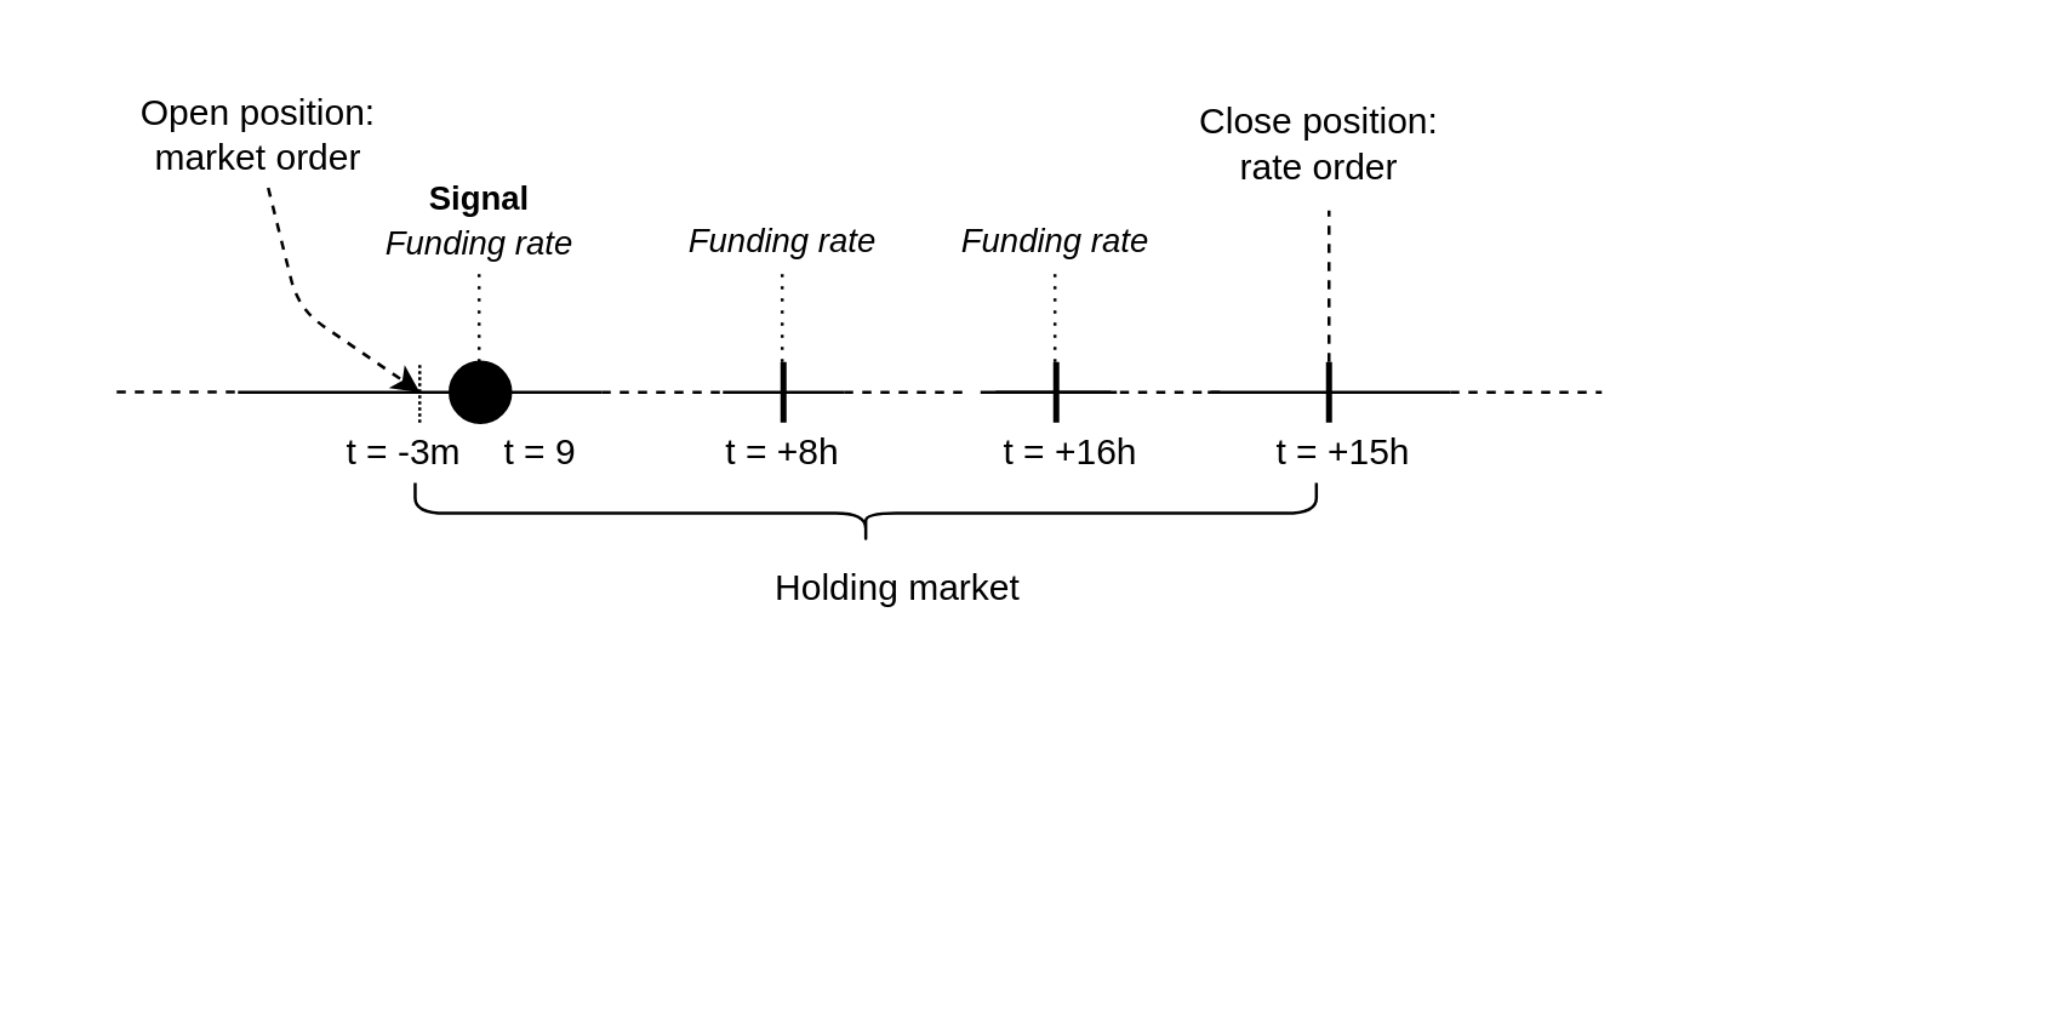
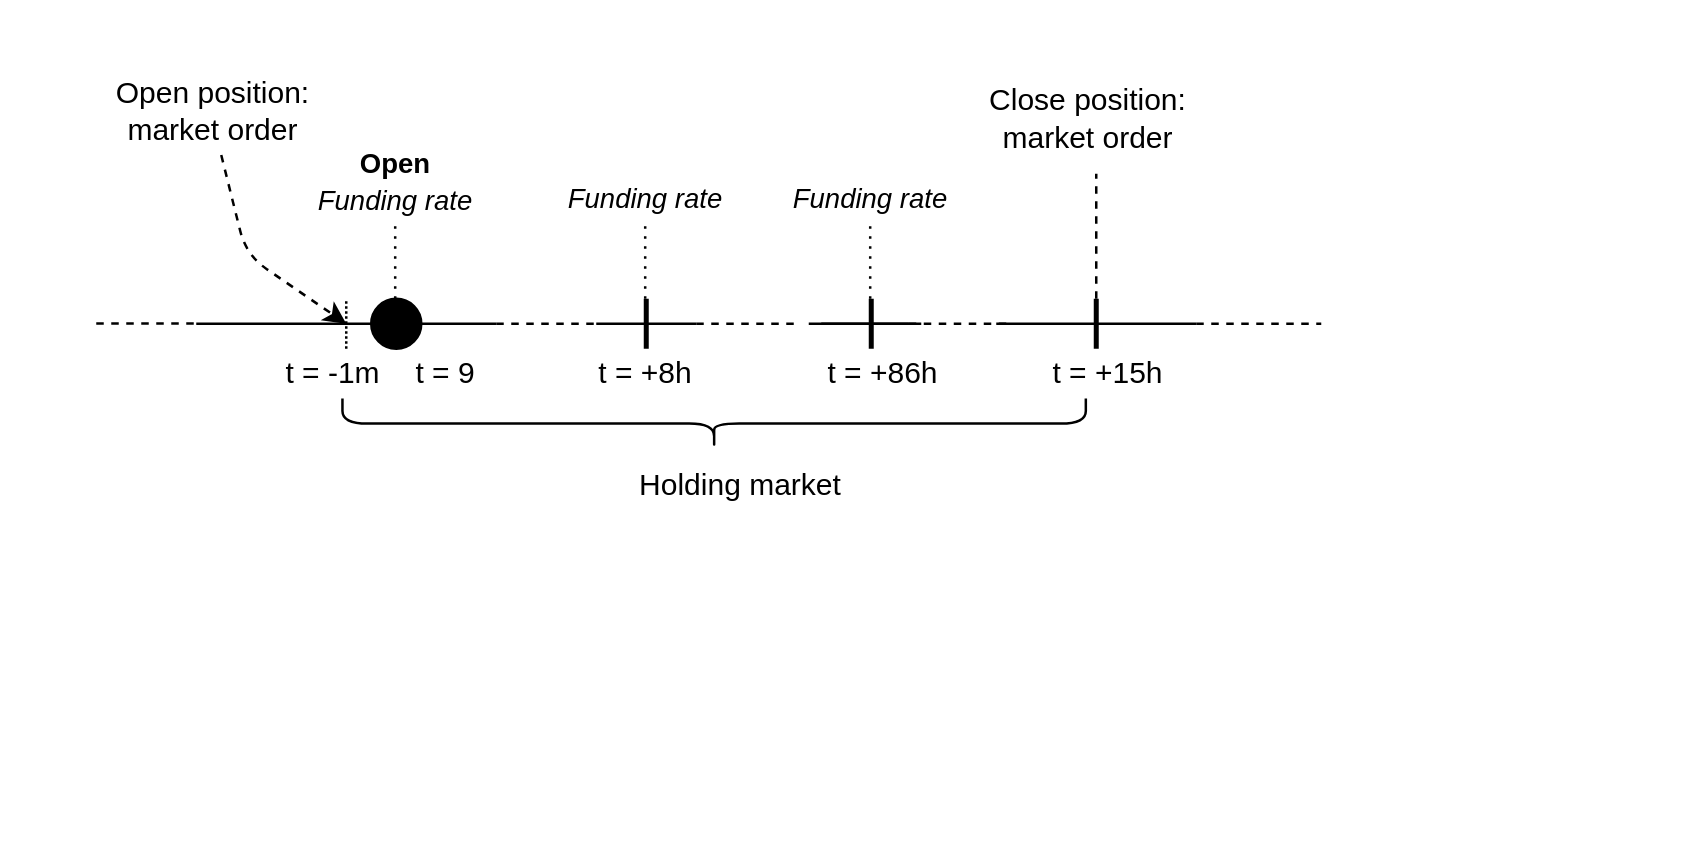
  <mxCell id="0" />
  <mxCell id="1" parent="0" />
  <mxCell id="2" value="" style="endArrow=none;html=1;" edge="1" parent="1" source="34"><mxGeometry width="50" height="50" relative="1" as="geometry"><mxPoint x="38" y="129" as="sourcePoint" /><mxPoint x="198" y="129" as="targetPoint" /></mxGeometry></mxCell>
  <mxCell id="3" value="" style="endArrow=none;dashed=1;html=1;" edge="1" parent="1"><mxGeometry width="50" height="50" relative="1" as="geometry"><mxPoint x="658" y="129" as="sourcePoint" /><mxPoint x="658" y="129" as="targetPoint" /></mxGeometry></mxCell>
  <mxCell id="4" value="" style="endArrow=none;dashed=1;html=1;" edge="1" parent="1"><mxGeometry width="50" height="50" relative="1" as="geometry"><mxPoint x="38" y="128.9" as="sourcePoint" /><mxPoint x="78" y="128.9" as="targetPoint" /></mxGeometry></mxCell>
  <mxCell id="5" value="t = +15h" style="text;html=1;strokeColor=none;fillColor=none;align=center;verticalAlign=middle;whiteSpace=wrap;rounded=0;" vertex="1" parent="1"><mxGeometry x="418" y="139" width="50" height="20" as="geometry" /></mxCell>
- <mxCell id="6" value="&lt;font style=&quot;font-size: 11px&quot;&gt;&lt;b&gt;Signal&lt;/b&gt;&lt;i&gt;&lt;br&gt;Funding rate &lt;br&gt;&lt;/i&gt;&lt;/font&gt;" style="text;html=1;strokeColor=none;fillColor=none;align=center;verticalAlign=middle;whiteSpace=wrap;rounded=0;" vertex="1" parent="1"><mxGeometry x="118" y="61.52" width="80" height="20" as="geometry" /></mxCell>
+ <mxCell id="6" value="&lt;font style=&quot;font-size: 11px&quot;&gt;&lt;b&gt;Open&lt;/b&gt;&lt;i&gt;&lt;br&gt;Funding rate &lt;br&gt;&lt;/i&gt;&lt;/font&gt;" style="text;html=1;strokeColor=none;fillColor=none;align=center;verticalAlign=middle;whiteSpace=wrap;rounded=0;" vertex="1" parent="1"><mxGeometry x="118" y="61.52" width="80" height="20" as="geometry" /></mxCell>
  <mxCell id="7" value="Holding market" style="text;html=1;strokeColor=none;fillColor=none;align=center;verticalAlign=middle;whiteSpace=wrap;rounded=0;" vertex="1" parent="1"><mxGeometry x="246.42" y="179.32" width="100" height="30" as="geometry" /></mxCell>
  <mxCell id="8" value="" style="endArrow=none;html=1;jumpSize=6;strokeWidth=2;exitX=0;exitY=0;exitDx=0;exitDy=0;" edge="1" parent="1"><mxGeometry width="50" height="50" relative="1" as="geometry"><mxPoint x="438" y="139" as="sourcePoint" /><mxPoint x="438" y="119" as="targetPoint" /><Array as="points" /></mxGeometry></mxCell>
  <mxCell id="9" style="edgeStyle=orthogonalEdgeStyle;rounded=0;jumpSize=6;orthogonalLoop=1;jettySize=auto;html=1;exitX=0.5;exitY=1;exitDx=0;exitDy=0;strokeColor=#000000;strokeWidth=2;" edge="1" parent="1" source="6" target="6"><mxGeometry relative="1" as="geometry" /></mxCell>
  <mxCell id="10" value="" style="endArrow=none;dashed=1;html=1;dashPattern=1 3;strokeWidth=1;" edge="1" parent="1"><mxGeometry width="50" height="50" relative="1" as="geometry"><mxPoint x="157.58" y="119" as="sourcePoint" /><mxPoint x="157.58" y="89" as="targetPoint" /></mxGeometry></mxCell>
  <mxCell id="11" value="" style="endArrow=none;dashed=1;html=1;" edge="1" parent="1"><mxGeometry width="50" height="50" relative="1" as="geometry"><mxPoint x="478" y="129" as="sourcePoint" /><mxPoint x="528" y="128.95" as="targetPoint" /></mxGeometry></mxCell>
  <mxCell id="12" value="" style="endArrow=none;html=1;jumpSize=6;strokeWidth=2;exitX=0;exitY=0;exitDx=0;exitDy=0;" edge="1" parent="1"><mxGeometry width="50" height="50" relative="1" as="geometry"><mxPoint x="158" y="139" as="sourcePoint" /><mxPoint x="158" y="119" as="targetPoint" /><Array as="points" /></mxGeometry></mxCell>
  <mxCell id="13" value="t = 9" style="text;html=1;strokeColor=none;fillColor=none;align=center;verticalAlign=middle;whiteSpace=wrap;rounded=0;" vertex="1" parent="1"><mxGeometry x="158" y="139" width="40" height="20" as="geometry" /></mxCell>
  <mxCell id="14" value="" style="endArrow=none;html=1;" edge="1" parent="1"><mxGeometry width="50" height="50" relative="1" as="geometry"><mxPoint x="398" y="129" as="sourcePoint" /><mxPoint x="478" y="129" as="targetPoint" /></mxGeometry></mxCell>
  <mxCell id="15" value="" style="endArrow=none;dashed=1;html=1;" edge="1" parent="1"><mxGeometry width="50" height="50" relative="1" as="geometry"><mxPoint x="198" y="129" as="sourcePoint" /><mxPoint x="238" y="129" as="targetPoint" /></mxGeometry></mxCell>
  <mxCell id="16" value="" style="endArrow=none;dashed=1;html=1;" edge="1" parent="1"><mxGeometry width="50" height="50" relative="1" as="geometry"><mxPoint x="363" y="129" as="sourcePoint" /><mxPoint x="403" y="129" as="targetPoint" /></mxGeometry></mxCell>
  <mxCell id="17" value="" style="endArrow=none;dashed=1;html=1;" edge="1" parent="1"><mxGeometry width="50" height="50" relative="1" as="geometry"><mxPoint x="278" y="129" as="sourcePoint" /><mxPoint x="318" y="129" as="targetPoint" /></mxGeometry></mxCell>
  <mxCell id="18" value="" style="endArrow=none;html=1;" edge="1" parent="1"><mxGeometry width="50" height="50" relative="1" as="geometry"><mxPoint x="238" y="129" as="sourcePoint" /><mxPoint x="278" y="129" as="targetPoint" /></mxGeometry></mxCell>
  <mxCell id="19" value="" style="endArrow=none;html=1;" edge="1" parent="1"><mxGeometry width="50" height="50" relative="1" as="geometry"><mxPoint x="323" y="129" as="sourcePoint" /><mxPoint x="363" y="129" as="targetPoint" /></mxGeometry></mxCell>
  <mxCell id="20" value="&lt;font style=&quot;font-size: 11px&quot;&gt;&lt;i&gt;Funding rate &lt;br&gt;&lt;/i&gt;&lt;/font&gt;" style="text;html=1;strokeColor=none;fillColor=none;align=center;verticalAlign=middle;whiteSpace=wrap;rounded=0;" vertex="1" parent="1"><mxGeometry x="218" y="69" width="80" height="20" as="geometry" /></mxCell>
  <mxCell id="21" style="edgeStyle=orthogonalEdgeStyle;rounded=0;jumpSize=6;orthogonalLoop=1;jettySize=auto;html=1;exitX=0.5;exitY=1;exitDx=0;exitDy=0;strokeColor=#000000;strokeWidth=2;" edge="1" parent="1" source="20" target="20"><mxGeometry relative="1" as="geometry" /></mxCell>
  <mxCell id="22" value="" style="endArrow=none;dashed=1;html=1;dashPattern=1 3;strokeWidth=1;" edge="1" parent="1"><mxGeometry width="50" height="50" relative="1" as="geometry"><mxPoint x="257.58" y="119" as="sourcePoint" /><mxPoint x="257.58" y="89" as="targetPoint" /></mxGeometry></mxCell>
  <mxCell id="23" value="" style="endArrow=none;html=1;jumpSize=6;strokeWidth=2;exitX=0;exitY=0;exitDx=0;exitDy=0;" edge="1" parent="1"><mxGeometry width="50" height="50" relative="1" as="geometry"><mxPoint x="258" y="139" as="sourcePoint" /><mxPoint x="258" y="119" as="targetPoint" /><Array as="points" /></mxGeometry></mxCell>
  <mxCell id="24" value="t = +8h" style="text;html=1;strokeColor=none;fillColor=none;align=center;verticalAlign=middle;whiteSpace=wrap;rounded=0;" vertex="1" parent="1"><mxGeometry x="238" y="139" width="40" height="20" as="geometry" /></mxCell>
  <mxCell id="25" value="" style="endArrow=none;html=1;" edge="1" parent="1"><mxGeometry width="50" height="50" relative="1" as="geometry"><mxPoint x="328" y="129" as="sourcePoint" /><mxPoint x="368" y="129" as="targetPoint" /></mxGeometry></mxCell>
  <mxCell id="26" value="&lt;font style=&quot;font-size: 11px&quot;&gt;&lt;i&gt;Funding rate &lt;br&gt;&lt;/i&gt;&lt;/font&gt;" style="text;html=1;strokeColor=none;fillColor=none;align=center;verticalAlign=middle;whiteSpace=wrap;rounded=0;" vertex="1" parent="1"><mxGeometry x="308" y="69" width="80" height="20" as="geometry" /></mxCell>
  <mxCell id="27" style="edgeStyle=orthogonalEdgeStyle;rounded=0;jumpSize=6;orthogonalLoop=1;jettySize=auto;html=1;exitX=0.5;exitY=1;exitDx=0;exitDy=0;strokeColor=#000000;strokeWidth=2;" edge="1" parent="1" source="26" target="26"><mxGeometry relative="1" as="geometry" /></mxCell>
  <mxCell id="28" value="" style="endArrow=none;dashed=1;html=1;dashPattern=1 3;strokeWidth=1;" edge="1" parent="1"><mxGeometry width="50" height="50" relative="1" as="geometry"><mxPoint x="347.58" y="119" as="sourcePoint" /><mxPoint x="347.58" y="89" as="targetPoint" /></mxGeometry></mxCell>
  <mxCell id="29" value="" style="endArrow=none;html=1;jumpSize=6;strokeWidth=2;exitX=0;exitY=0;exitDx=0;exitDy=0;" edge="1" parent="1"><mxGeometry width="50" height="50" relative="1" as="geometry"><mxPoint x="348" y="139" as="sourcePoint" /><mxPoint x="348" y="119" as="targetPoint" /><Array as="points" /></mxGeometry></mxCell>
- <mxCell id="30" value="t = +16h" style="text;html=1;strokeColor=none;fillColor=none;align=center;verticalAlign=middle;whiteSpace=wrap;rounded=0;" vertex="1" parent="1"><mxGeometry x="328" y="139" width="50" height="20" as="geometry" /></mxCell>
+ <mxCell id="30" value="t = +86h" style="text;html=1;strokeColor=none;fillColor=none;align=center;verticalAlign=middle;whiteSpace=wrap;rounded=0;" vertex="1" parent="1"><mxGeometry x="328" y="139" width="50" height="20" as="geometry" /></mxCell>
  <mxCell id="31" value="" style="shape=curlyBracket;whiteSpace=wrap;html=1;rounded=1;fillColor=#000000;rotation=-90;" vertex="1" parent="1"><mxGeometry x="275.09" y="20.26" width="20.15" height="297.35" as="geometry" /></mxCell>
  <mxCell id="32" value="" style="endArrow=none;dashed=1;html=1;strokeColor=#000000;strokeWidth=1;" edge="1" parent="1"><mxGeometry width="50" height="50" relative="1" as="geometry"><mxPoint x="438" y="119" as="sourcePoint" /><mxPoint x="438" y="69" as="targetPoint" /></mxGeometry></mxCell>
- <mxCell id="33" value="Close position:&lt;br&gt;rate order" style="text;html=1;strokeColor=none;fillColor=none;align=center;verticalAlign=middle;whiteSpace=wrap;rounded=0;" vertex="1" parent="1"><mxGeometry x="370.5" y="31.52" width="127.5" height="30" as="geometry" /></mxCell>
+ <mxCell id="33" value="Close position:&lt;br&gt;market order" style="text;html=1;strokeColor=none;fillColor=none;align=center;verticalAlign=middle;whiteSpace=wrap;rounded=0;" vertex="1" parent="1"><mxGeometry x="370.5" y="31.52" width="127.5" height="30" as="geometry" /></mxCell>
  <mxCell id="34" value="" style="ellipse;whiteSpace=wrap;html=1;aspect=fixed;fillColor=#000000;" vertex="1" parent="1"><mxGeometry x="148" y="119" width="20" height="20" as="geometry" /></mxCell>
  <mxCell id="35" value="" style="endArrow=none;html=1;" edge="1" parent="1" target="34"><mxGeometry width="50" height="50" relative="1" as="geometry"><mxPoint x="78" y="129" as="sourcePoint" /><mxPoint x="198" y="129" as="targetPoint" /></mxGeometry></mxCell>
  <mxCell id="36" value="" style="endArrow=classic;html=1;strokeColor=#000000;strokeWidth=1;dashed=1;" edge="1" parent="1"><mxGeometry width="50" height="50" relative="1" as="geometry"><mxPoint x="88" y="61.52" as="sourcePoint" /><mxPoint x="138" y="129" as="targetPoint" /><Array as="points"><mxPoint x="98" y="101.52" /></Array></mxGeometry></mxCell>
  <mxCell id="37" value="" style="endArrow=none;html=1;strokeColor=#000000;strokeWidth=1;dashed=1;dashPattern=1 1;" edge="1" parent="1"><mxGeometry width="50" height="50" relative="1" as="geometry"><mxPoint x="138" y="139" as="sourcePoint" /><mxPoint x="138" y="119" as="targetPoint" /></mxGeometry></mxCell>
- <mxCell id="38" value="t = -3m" style="text;html=1;strokeColor=none;fillColor=none;align=center;verticalAlign=middle;whiteSpace=wrap;rounded=0;" vertex="1" parent="1"><mxGeometry x="108" y="139" width="50" height="20" as="geometry" /></mxCell>
+ <mxCell id="38" value="t = -1m" style="text;html=1;strokeColor=none;fillColor=none;align=center;verticalAlign=middle;whiteSpace=wrap;rounded=0;" vertex="1" parent="1"><mxGeometry x="108" y="139" width="50" height="20" as="geometry" /></mxCell>
  <mxCell id="39" value="Open position:&lt;br&gt;market order" style="text;html=1;strokeColor=none;fillColor=none;align=center;verticalAlign=middle;whiteSpace=wrap;rounded=0;" vertex="1" parent="1"><mxGeometry x="20.5" y="29" width="127.5" height="30" as="geometry" /></mxCell>
